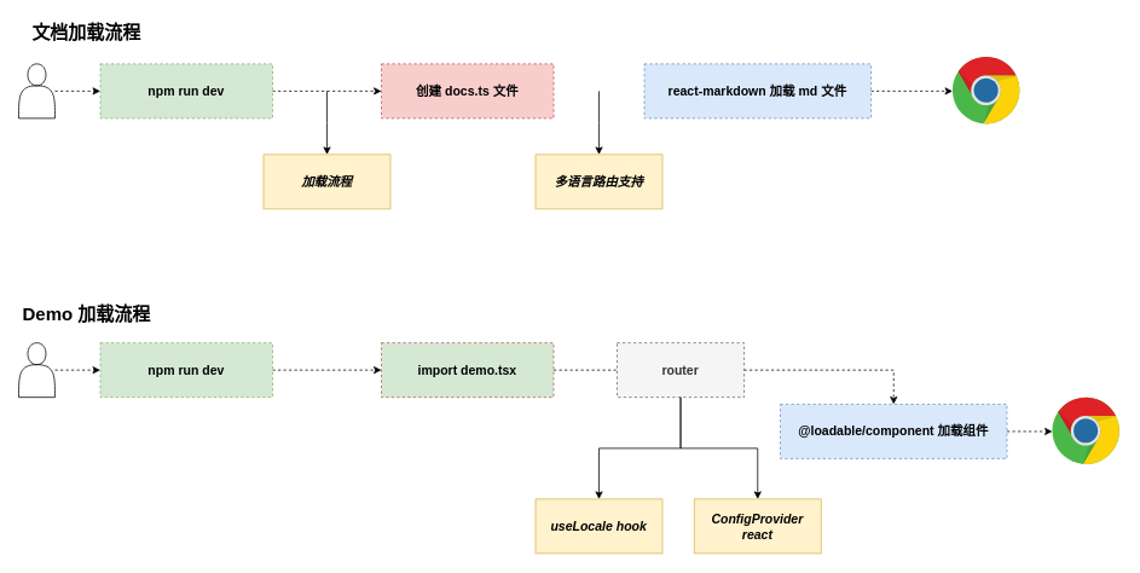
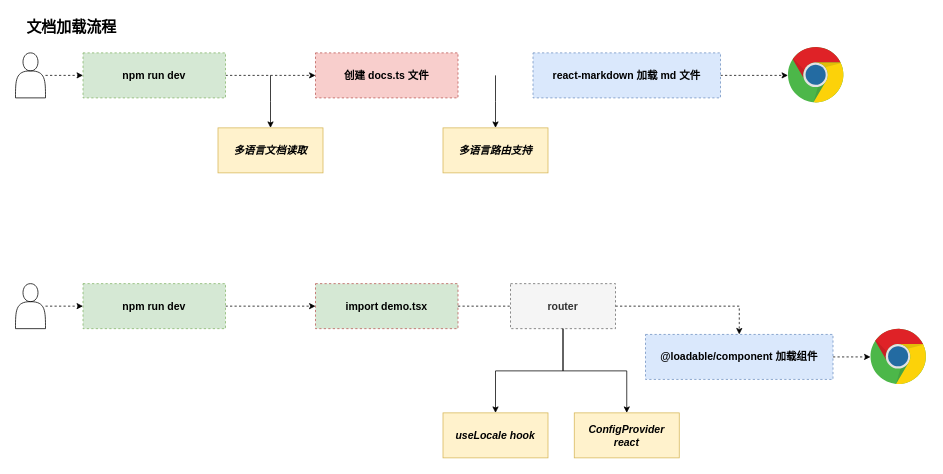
  <mxCell id="0" />
  <mxCell id="1" parent="0" />
  <mxCell id="2" value="" style="edgeStyle=orthogonalEdgeStyle;rounded=0;orthogonalLoop=1;jettySize=auto;html=1;dashed=1;fontSize=14;fontStyle=1" edge="1" parent="1" source="3" target="4"><mxGeometry relative="1" as="geometry" /></mxCell>
  <mxCell id="3" value="npm run dev" style="rounded=0;whiteSpace=wrap;html=1;fillColor=#d5e8d4;strokeColor=#82b366;dashed=1;fontSize=14;fontStyle=1" vertex="1" parent="1"><mxGeometry x="110" y="70" width="190" height="60" as="geometry" /></mxCell>
  <mxCell id="4" value="创建 docs.ts 文件" style="whiteSpace=wrap;html=1;rounded=0;fillColor=#f8cecc;strokeColor=#b85450;dashed=1;fontSize=14;fontStyle=1" vertex="1" parent="1"><mxGeometry x="420" y="70" width="190" height="60" as="geometry" /></mxCell>
  <mxCell id="5" value="" style="edgeStyle=orthogonalEdgeStyle;rounded=0;orthogonalLoop=1;jettySize=auto;html=1;dashed=1;fontSize=14;fontStyle=1" edge="1" parent="1" source="6" target="13"><mxGeometry relative="1" as="geometry" /></mxCell>
  <mxCell id="6" value="react-markdown 加载 md 文件" style="whiteSpace=wrap;html=1;rounded=0;fillColor=#dae8fc;strokeColor=#6c8ebf;dashed=1;fontSize=14;fontStyle=1" vertex="1" parent="1"><mxGeometry x="710" y="70" width="250" height="60" as="geometry" /></mxCell>
  <mxCell id="7" value="" style="edgeStyle=elbowEdgeStyle;elbow=vertical;endArrow=classic;html=1;rounded=0;fontSize=14;fontStyle=1" edge="1" parent="1"><mxGeometry width="50" height="50" relative="1" as="geometry"><mxPoint x="360" y="100" as="sourcePoint" /><mxPoint x="360" y="170" as="targetPoint" /></mxGeometry></mxCell>
- <mxCell id="8" value="加载流程" style="whiteSpace=wrap;html=1;rounded=0;fillColor=#fff2cc;strokeColor=#d6b656;fontSize=14;fontStyle=3" vertex="1" parent="1"><mxGeometry x="290" y="170" width="140" height="60" as="geometry" /></mxCell>
+ <mxCell id="8" value="多语言文档读取" style="whiteSpace=wrap;html=1;rounded=0;fillColor=#fff2cc;strokeColor=#d6b656;fontSize=14;fontStyle=3" vertex="1" parent="1"><mxGeometry x="290" y="170" width="140" height="60" as="geometry" /></mxCell>
  <mxCell id="9" value="" style="edgeStyle=elbowEdgeStyle;elbow=vertical;endArrow=classic;html=1;rounded=0;fontSize=14;fontStyle=1" edge="1" parent="1"><mxGeometry width="50" height="50" relative="1" as="geometry"><mxPoint x="660" y="100" as="sourcePoint" /><mxPoint x="660" y="170" as="targetPoint" /></mxGeometry></mxCell>
  <mxCell id="10" value="多语言路由支持" style="whiteSpace=wrap;html=1;rounded=0;fillColor=#fff2cc;strokeColor=#d6b656;fontSize=14;fontStyle=3" vertex="1" parent="1"><mxGeometry x="590" y="170" width="140" height="60" as="geometry" /></mxCell>
  <mxCell id="11" value="" style="edgeStyle=orthogonalEdgeStyle;rounded=0;orthogonalLoop=1;jettySize=auto;html=1;dashed=1;fontSize=14;entryX=0;entryY=0.5;entryDx=0;entryDy=0;fontStyle=1" edge="1" parent="1" source="12" target="3"><mxGeometry relative="1" as="geometry"><mxPoint x="100" y="100" as="targetPoint" /></mxGeometry></mxCell>
  <mxCell id="12" value="" style="shape=actor;whiteSpace=wrap;html=1;fontSize=14;fontStyle=1" vertex="1" parent="1"><mxGeometry x="20" y="70" width="40" height="60" as="geometry" /></mxCell>
  <mxCell id="13" value="" style="dashed=0;outlineConnect=0;html=1;align=center;labelPosition=center;verticalLabelPosition=bottom;verticalAlign=top;shape=mxgraph.weblogos.chrome;fontSize=14;fontStyle=1" vertex="1" parent="1"><mxGeometry x="1050" y="62.3" width="74.8" height="75.4" as="geometry" /></mxCell>
  <mxCell id="14" value="" style="edgeStyle=orthogonalEdgeStyle;rounded=0;orthogonalLoop=1;jettySize=auto;html=1;dashed=1;fontSize=14;fontStyle=1" edge="1" parent="1" source="15" target="17"><mxGeometry relative="1" as="geometry" /></mxCell>
  <mxCell id="15" value="npm run dev" style="rounded=0;whiteSpace=wrap;html=1;fillColor=#d5e8d4;strokeColor=#82b366;dashed=1;fontSize=14;fontStyle=1" vertex="1" parent="1"><mxGeometry x="110" y="377.7" width="190" height="60" as="geometry" /></mxCell>
  <mxCell id="16" value="" style="edgeStyle=orthogonalEdgeStyle;rounded=0;orthogonalLoop=1;jettySize=auto;html=1;dashed=1;fontSize=14;fontStyle=1" edge="1" parent="1" source="17" target="19"><mxGeometry relative="1" as="geometry" /></mxCell>
  <mxCell id="17" value="import demo.tsx" style="whiteSpace=wrap;html=1;rounded=0;fillColor=#d5e8d4;strokeColor=#b85450;dashed=1;fontSize=14;fontStyle=1;" vertex="1" parent="1"><mxGeometry x="420" y="377.7" width="190" height="60" as="geometry" /></mxCell>
  <mxCell id="18" value="" style="edgeStyle=orthogonalEdgeStyle;rounded=0;orthogonalLoop=1;jettySize=auto;html=1;dashed=1;fontSize=14;fontStyle=1" edge="1" parent="1" source="19" target="23"><mxGeometry relative="1" as="geometry" /></mxCell>
  <mxCell id="19" value="@loadable/component 加载组件" style="whiteSpace=wrap;html=1;rounded=0;fillColor=#dae8fc;strokeColor=#6c8ebf;dashed=1;fontSize=14;fontStyle=1" vertex="1" parent="1"><mxGeometry x="860" y="445.4" width="250" height="60" as="geometry" /></mxCell>
  <mxCell id="20" value="router" style="whiteSpace=wrap;html=1;rounded=0;fillColor=#f5f5f5;strokeColor=#666666;fontSize=14;dashed=1;fontColor=#333333;fontStyle=1" vertex="1" parent="1"><mxGeometry x="680" y="377.7" width="140" height="60" as="geometry" /></mxCell>
  <mxCell id="21" value="" style="edgeStyle=orthogonalEdgeStyle;rounded=0;orthogonalLoop=1;jettySize=auto;html=1;dashed=1;fontSize=14;entryX=0;entryY=0.5;entryDx=0;entryDy=0;fontStyle=1" edge="1" parent="1" source="22" target="15"><mxGeometry relative="1" as="geometry"><mxPoint x="100" y="407.7" as="targetPoint" /></mxGeometry></mxCell>
  <mxCell id="22" value="" style="shape=actor;whiteSpace=wrap;html=1;fontSize=14;fontStyle=1" vertex="1" parent="1"><mxGeometry x="20" y="377.7" width="40" height="60" as="geometry" /></mxCell>
  <mxCell id="23" value="" style="dashed=0;outlineConnect=0;html=1;align=center;labelPosition=center;verticalLabelPosition=bottom;verticalAlign=top;shape=mxgraph.weblogos.chrome;fontSize=14;fontStyle=1" vertex="1" parent="1"><mxGeometry x="1160" y="437.7" width="74.8" height="75.4" as="geometry" /></mxCell>
  <mxCell id="24" value="" style="edgeStyle=elbowEdgeStyle;elbow=vertical;endArrow=classic;html=1;rounded=0;fontSize=14;fontStyle=1" edge="1" parent="1" target="26"><mxGeometry width="50" height="50" relative="1" as="geometry"><mxPoint x="750" y="437.7" as="sourcePoint" /><mxPoint x="750" y="507.7" as="targetPoint" /></mxGeometry></mxCell>
  <mxCell id="25" value="ConfigProvider&lt;br style=&quot;font-size: 14px;&quot;&gt;react" style="whiteSpace=wrap;html=1;rounded=0;fillColor=#fff2cc;strokeColor=#d6b656;fontSize=14;fontStyle=3" vertex="1" parent="1"><mxGeometry x="765" y="550" width="140" height="60" as="geometry" /></mxCell>
  <mxCell id="26" value="useLocale hook" style="whiteSpace=wrap;html=1;rounded=0;fillColor=#fff2cc;strokeColor=#d6b656;fontSize=14;fontStyle=3" vertex="1" parent="1"><mxGeometry x="590" y="550" width="140" height="60" as="geometry" /></mxCell>
  <mxCell id="27" value="" style="edgeStyle=elbowEdgeStyle;elbow=vertical;endArrow=classic;html=1;rounded=0;fontSize=14;entryX=0.5;entryY=0;entryDx=0;entryDy=0;exitX=0.5;exitY=1;exitDx=0;exitDy=0;fontStyle=1" edge="1" parent="1" source="20" target="25"><mxGeometry width="50" height="50" relative="1" as="geometry"><mxPoint x="760" y="447.7" as="sourcePoint" /><mxPoint x="660" y="560" as="targetPoint" /></mxGeometry></mxCell>
  <mxCell id="28" value="文档加载流程" style="text;html=1;strokeColor=none;fillColor=none;align=center;verticalAlign=middle;whiteSpace=wrap;rounded=0;dashed=1;fontSize=20;fontStyle=1" vertex="1" parent="1"><mxGeometry x="20" y="20" width="150" height="30" as="geometry" /></mxCell>
- <mxCell id="29" value="Demo 加载流程" style="text;html=1;strokeColor=none;fillColor=none;align=center;verticalAlign=middle;whiteSpace=wrap;rounded=0;dashed=1;fontSize=20;fontStyle=1" vertex="1" parent="1"><mxGeometry x="20" y="330" width="150" height="30" as="geometry" /></mxCell>
